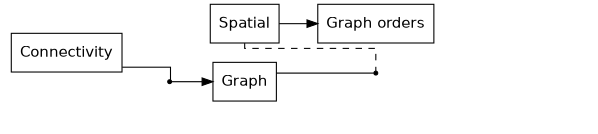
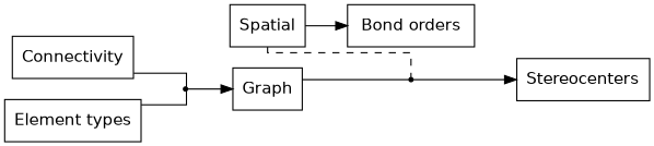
  digraph {
    concentrate=true
    fontname=helvetica
    rankdir=LR
    splines=ortho
    node [fontname=helvetica shape=box]
    edge [dir=none fontname=helvetica]
-   n1 [label="Graph orders"]
+   n1 [label="Bond orders"]
    n2 [label=Connectivity]
    i1 [shape=point]
+   n4 [label="Element types"]
    n5 [label="Graph"]
    n6 [label=Spatial]
    i2 [shape=point]
+   n8 [label=Stereocenters]
    n2 -> i1
    i1 -> n5 [dir=""]
+   n4 -> i1
    n5 -> i2
    n6 -> n1 [style=solid dir=""]
    n6 -> i2 [style=dashed]
+   i2 -> n8 [dir=""]
  }
